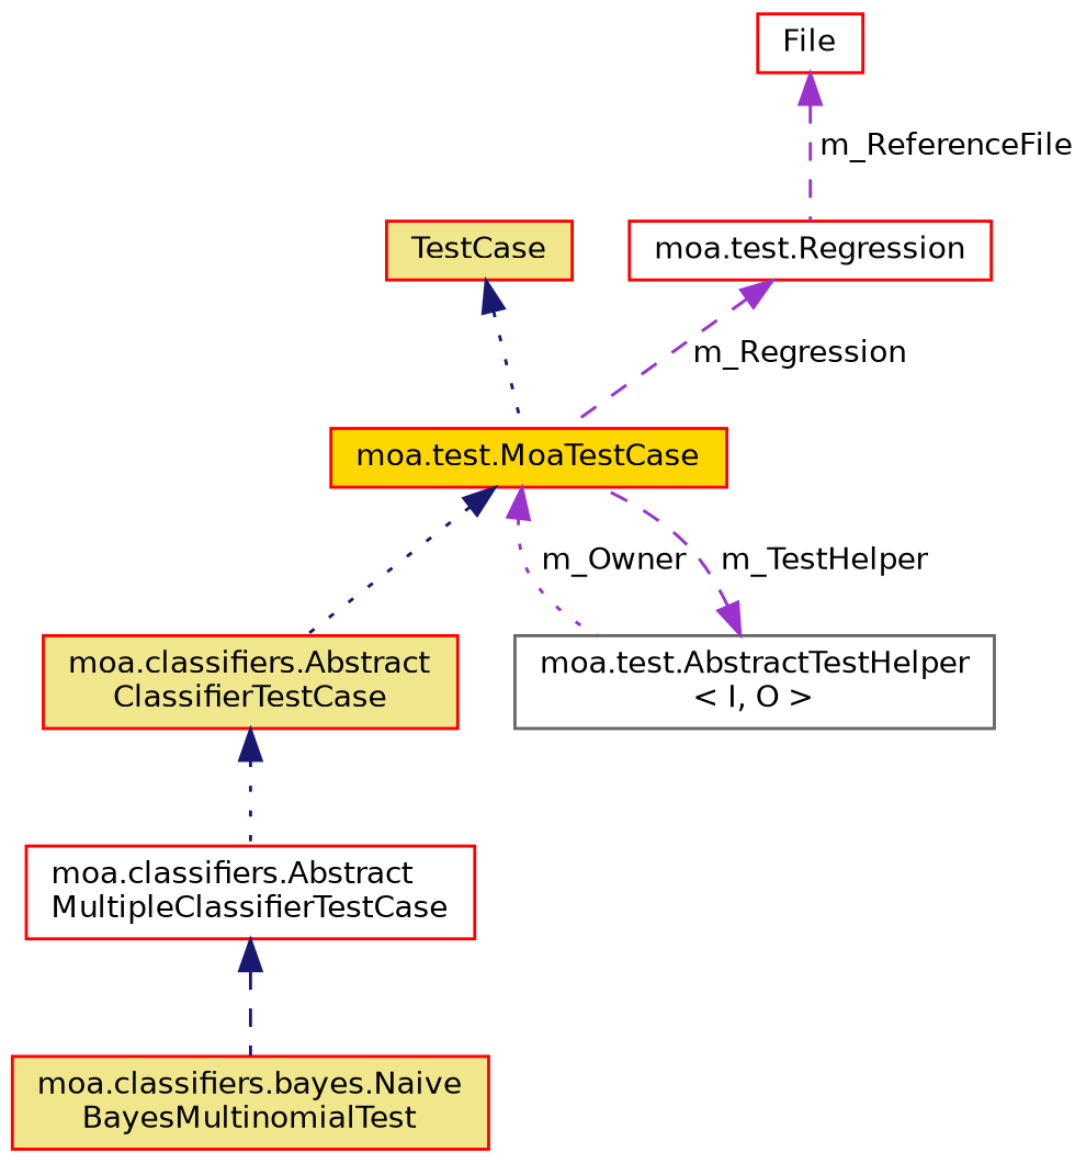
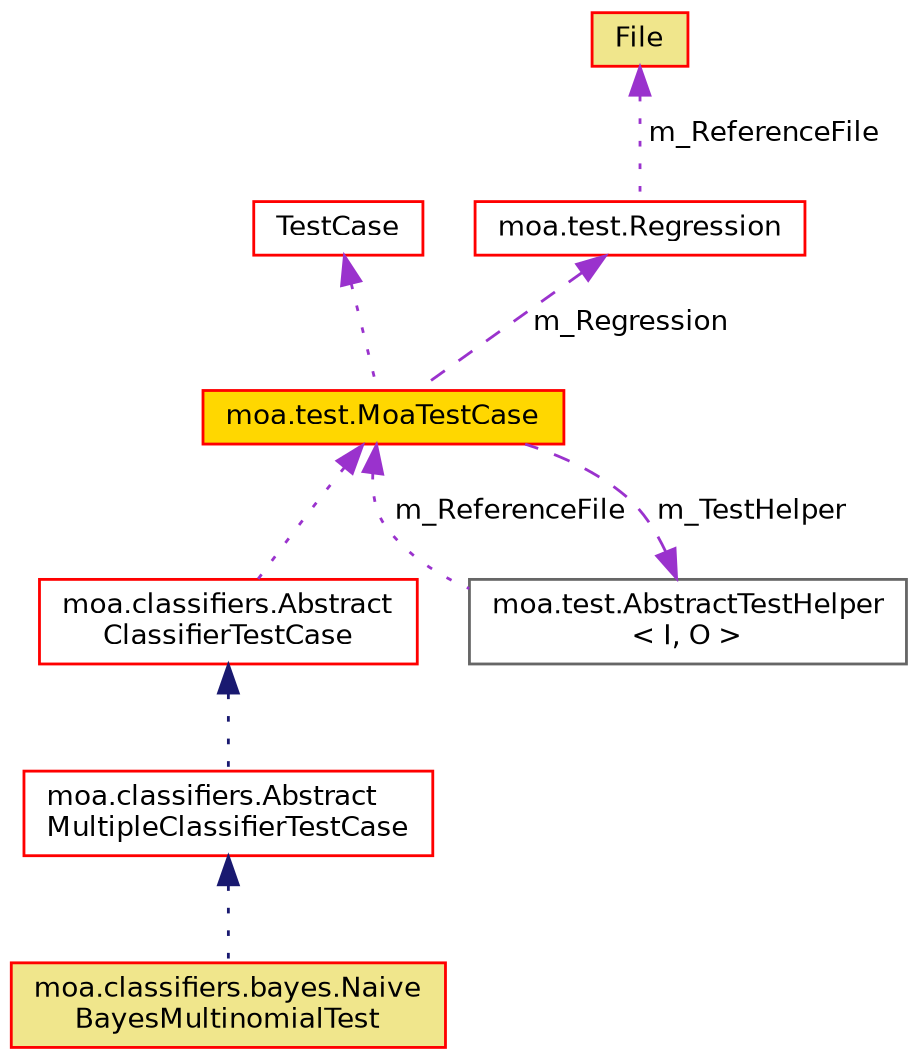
  digraph {
    fontname="DejaVu Sans"
    node [color=red fillcolor=white fontname="DejaVu Sans" fontsize=10 shape=record style=filled]
    edge [color=midnightblue dir=back fontname="DejaVu Sans" fontsize=10 labelfontname=Helvetica labelfontsize=10 style=dotted]
    n1 [fillcolor=khaki fontcolor=black height=0.2 label="moa.classifiers.bayes.Naive\lBayesMultinomialTest" width=0.4]
    n2 [height=0.2 label="moa.classifiers.Abstract\lMultipleClassifierTestCase" width=0.4]
-   n3 [fillcolor=khaki height=0.2 label="moa.classifiers.Abstract\lClassifierTestCase" width=0.4]
+   n3 [height=0.2 label="moa.classifiers.Abstract\lClassifierTestCase" width=0.4]
    n4 [fillcolor=gold height=0.2 label="moa.test.MoaTestCase" width=0.4]
    n5 [color=gray40 height=0.2 label="moa.test.AbstractTestHelper\l\< I, O \>" width=0.4]
-   n6 [fillcolor=khaki height=0.2 label=TestCase width=0.4]
+   n6 [height=0.2 label=TestCase width=0.4]
    n7 [height=0.2 label="moa.test.Regression" width=0.4]
-   n8 [height=0.2 label=File width=0.4]
-   n2 -> n1 [style=dashed]
+   n8 [fillcolor=khaki height=0.2 label=File width=0.4]
+   n2 -> n1
    n3 -> n2
-   n4 -> n3
-   n4 -> n5 [color=darkorchid3 label=" m_Owner"]
+   n4 -> n3 [color=darkorchid3]
+   n4 -> n5 [color=darkorchid3 label=" m_ReferenceFile"]
    n5 -> n4 [color=darkorchid3 label=" m_TestHelper" style=dashed]
-   n6 -> n4
+   n6 -> n4 [color=darkorchid3]
    n7 -> n4 [color=darkorchid3 label=" m_Regression" style=dashed]
-   n8 -> n7 [color=darkorchid3 label=" m_ReferenceFile" style=dashed]
+   n8 -> n7 [color=darkorchid3 label=" m_ReferenceFile"]
  }
